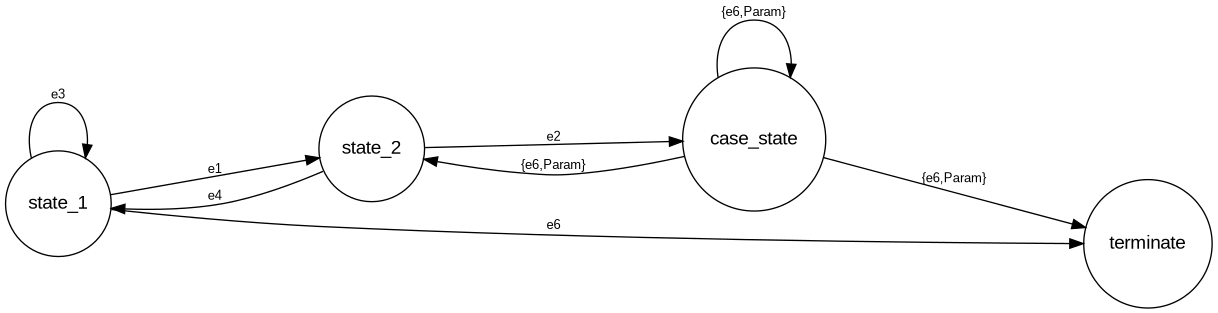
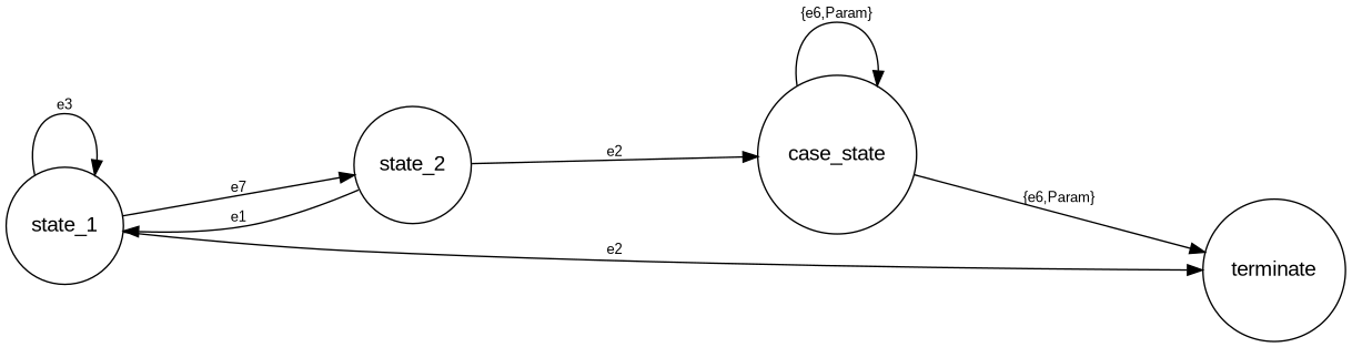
  digraph {
    fontname="Liberation Sans"
    nodesep=0.5
    rankdir=LR
    ranksep=2
    node [fontname="Liberation Sans" shape=circle]
    edge [fontname="Liberation Sans" fontsize=10]
    state_1
    state_2
    terminate
    case_state
    state_1 -> state_1 [label=e3]
-   state_1 -> state_2 [label=e1]
-   state_1 -> terminate [label=e6]
-   state_2 -> state_1 [label=e4]
+   state_1 -> state_2 [label=e7]
+   state_1 -> terminate [label=e2]
+   state_2 -> state_1 [label=e1]
    state_2 -> case_state [label=e2]
-   case_state -> state_2 [label="{e6,Param}"]
    case_state -> terminate [label="{e6,Param}"]
    case_state -> case_state [label="{e6,Param}"]
  }
